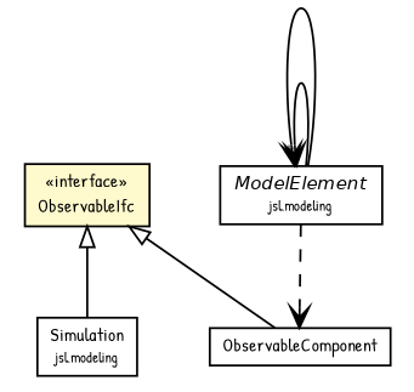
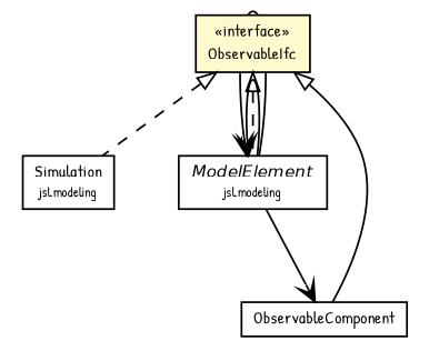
  digraph {
    fontname="Patrick Hand"
    nodesep=0.25
    ranksep=0.5
    node [fontcolor=black fontname="Patrick Hand" fontsize=9.0 shape=plaintext]
    edge [fontname="Patrick Hand" fontsize=10.0 headport=p labelfontname=Helvetica labelfontsize=10 tailport=p]
    n1 [label=<<table title="jsl.modeling.Simulation" border="0" cellborder="1" cellspacing="0" cellpadding="2" port="p" href="../modeling/Simulation.html"> 		<tr><td><table border="0" cellspacing="0" cellpadding="1"> <tr><td align="center" balign="center"> Simulation </td></tr> <tr><td align="center" balign="center"><font point-size="7.0"> jsl.modeling </font></td></tr> 		</table></td></tr> 		</table>>]
    n2 [label=<<table title="jsl.modeling.ModelElement" border="0" cellborder="1" cellspacing="0" cellpadding="2" port="p" href="../modeling/ModelElement.html"> 		<tr><td><table border="0" cellspacing="0" cellpadding="1"> <tr><td align="center" balign="center"><font face="Helvetica-Oblique"> ModelElement </font></td></tr> <tr><td align="center" balign="center"><font point-size="7.0"> jsl.modeling </font></td></tr> 		</table></td></tr> 		</table>>]
    n3 [label=<<table title="jsl.observers.ObservableComponent" border="0" cellborder="1" cellspacing="0" cellpadding="2" port="p" href="./ObservableComponent.html"> 		<tr><td><table border="0" cellspacing="0" cellpadding="1"> <tr><td align="center" balign="center"> ObservableComponent </td></tr> 		</table></td></tr> 		</table>>]
    n4 [label=<<table title="jsl.observers.ObservableIfc" border="0" cellborder="1" cellspacing="0" cellpadding="2" port="p" bgcolor="lemonChiffon" href="./ObservableIfc.html"> 		<tr><td><table border="0" cellspacing="0" cellpadding="1"> <tr><td align="center" balign="center"> &#171;interface&#187; </td></tr> <tr><td align="center" balign="center"> ObservableIfc </td></tr> 		</table></td></tr> 		</table>>]
    n2 -> n2 [arrowhead=open color=black fontcolor=black headlabel="*"]
    n2 -> n2 [arrowhead=open color=black fontcolor=black]
-   n2 -> n3 [arrowhead=open color=black fontcolor=black style=dashed]
-   n4 -> n1 [arrowtail=empty dir=back fontsize=10 style=solid]
+   n2 -> n3 [arrowhead=open color=black fontcolor=black]
+   n4 -> n1 [arrowtail=empty dir=back fontsize=10 style=dashed]
+   n4 -> n2 [arrowtail=empty dir=back fontsize=10 style=dashed]
    n4 -> n3 [arrowtail=empty dir=back fontsize=10 style=solid]
  }
